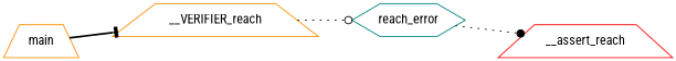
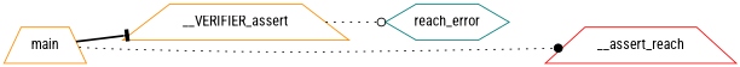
  digraph {
    fontname="Roboto Condensed"
    rankdir=LR
    node [color=darkorange fontname="Roboto Condensed" shape=trapezium]
    edge [fontname="Roboto Condensed" style=dotted]
-   n1 [label=__VERIFIER_reach]
+   n1 [label=__VERIFIER_assert]
    main
    n3 [color=teal label=reach_error shape=hexagon]
    n4 [color=red label=__assert_reach]
    n1 -> n3 [arrowhead=odot]
    main -> n1 [arrowhead=tee style=bold]
-   n3 -> n4 [arrowhead=dot]
+   main -> n4 [arrowhead=dot]
  }
